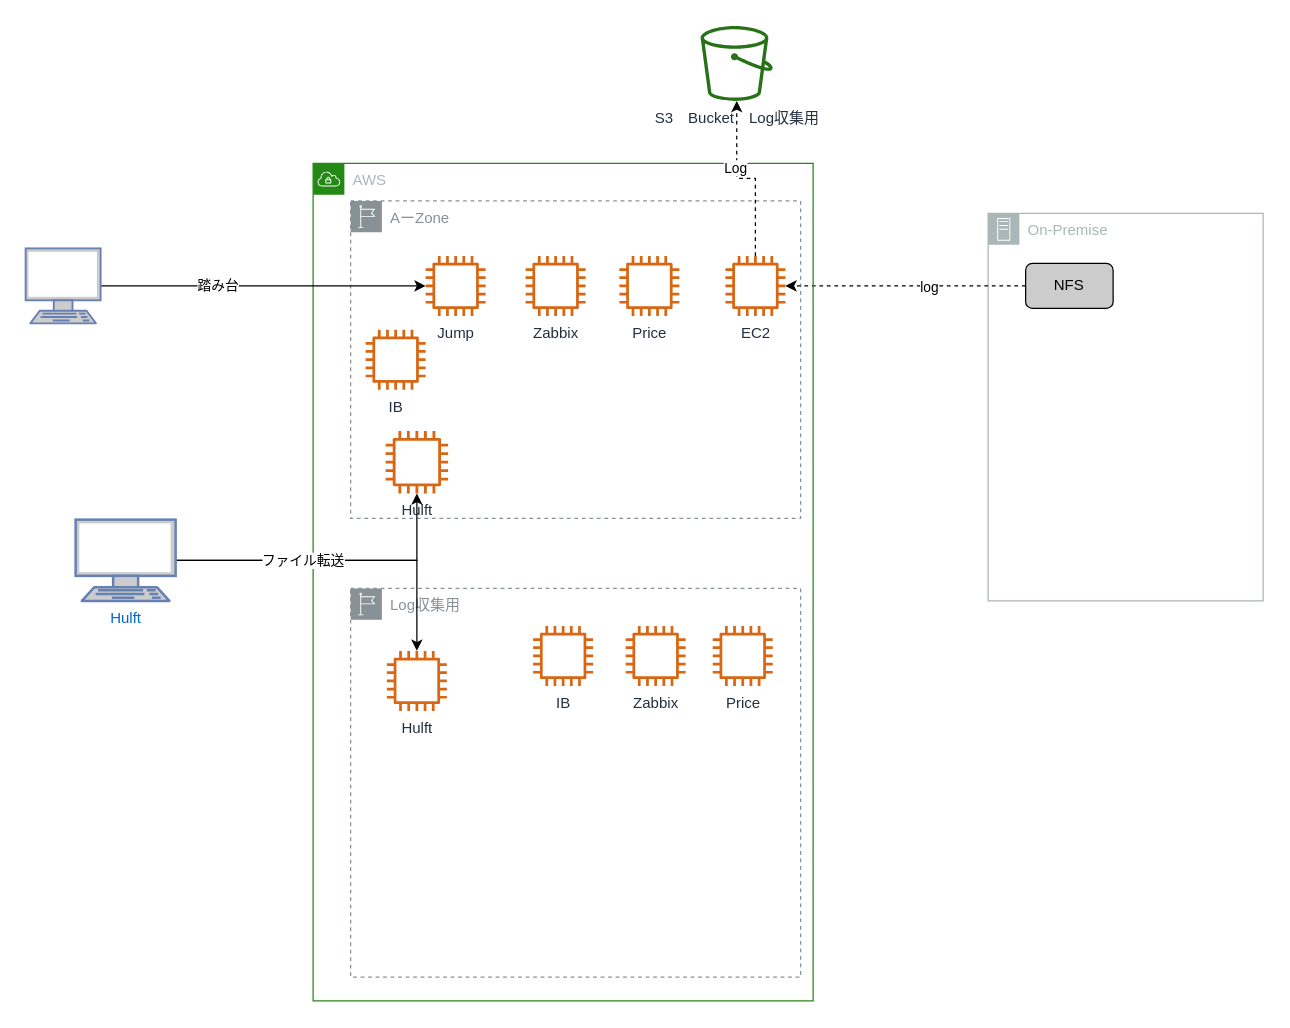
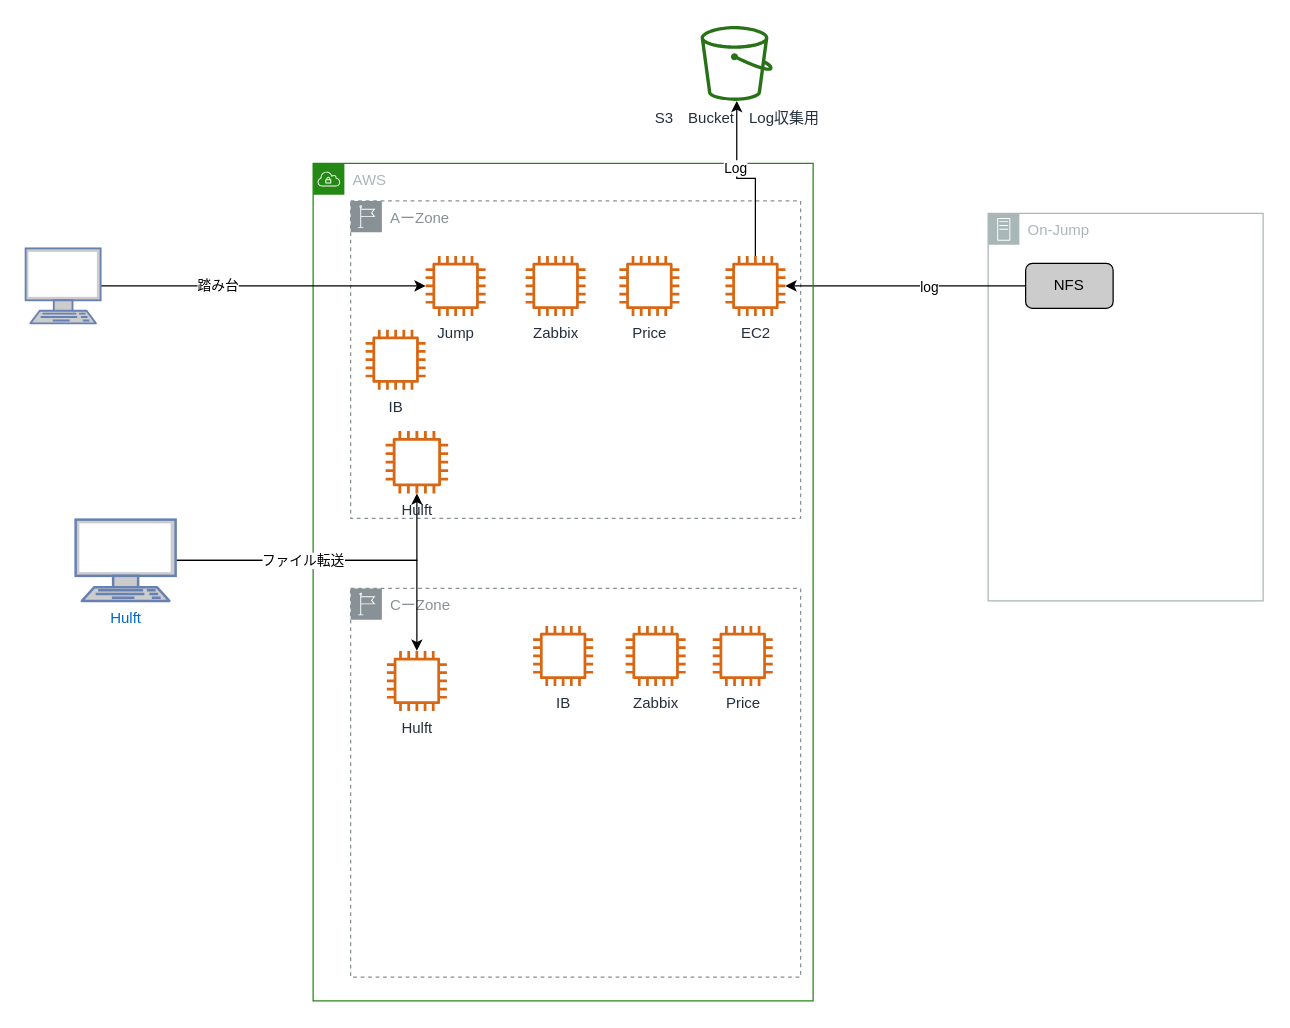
  <mxCell id="0" />
  <mxCell id="1" parent="0" />
- <mxCell id="2" value="On-Premise" style="outlineConnect=0;gradientColor=none;html=1;whiteSpace=wrap;fontSize=12;fontStyle=0;shape=mxgraph.aws4.group;grIcon=mxgraph.aws4.group_on_premise;strokeColor=#AAB7B8;fillColor=none;verticalAlign=top;align=left;spacingLeft=30;fontColor=#AAB7B8;dashed=0;" vertex="1" parent="1"><mxGeometry x="790" y="170" width="220" height="310" as="geometry" /></mxCell>
+ <mxCell id="2" value="On-Jump" style="outlineConnect=0;gradientColor=none;html=1;whiteSpace=wrap;fontSize=12;fontStyle=0;shape=mxgraph.aws4.group;grIcon=mxgraph.aws4.group_on_premise;strokeColor=#AAB7B8;fillColor=none;verticalAlign=top;align=left;spacingLeft=30;fontColor=#AAB7B8;dashed=0;" vertex="1" parent="1"><mxGeometry x="790" y="170" width="220" height="310" as="geometry" /></mxCell>
  <mxCell id="3" value="AーZone" style="outlineConnect=0;gradientColor=none;html=1;whiteSpace=wrap;fontSize=12;fontStyle=0;shape=mxgraph.aws4.group;grIcon=mxgraph.aws4.group_region;strokeColor=#879196;fillColor=none;verticalAlign=top;align=left;spacingLeft=30;fontColor=#879196;dashed=1;" vertex="1" parent="1"><mxGeometry x="280" y="160" width="360" height="254" as="geometry" /></mxCell>
- <mxCell id="4" value="Log収集用" style="outlineConnect=0;gradientColor=none;html=1;whiteSpace=wrap;fontSize=12;fontStyle=0;shape=mxgraph.aws4.group;grIcon=mxgraph.aws4.group_region;strokeColor=#879196;fillColor=none;verticalAlign=top;align=left;spacingLeft=30;fontColor=#879196;dashed=1;" vertex="1" parent="1"><mxGeometry x="280" y="470" width="360" height="311" as="geometry" /></mxCell>
- <mxCell id="5" style="edgeStyle=orthogonalEdgeStyle;rounded=0;orthogonalLoop=1;jettySize=auto;html=1;dashed=1;" edge="1" parent="1" source="7" target="12"><mxGeometry relative="1" as="geometry" /></mxCell>
+ <mxCell id="4" value="CーZone" style="outlineConnect=0;gradientColor=none;html=1;whiteSpace=wrap;fontSize=12;fontStyle=0;shape=mxgraph.aws4.group;grIcon=mxgraph.aws4.group_region;strokeColor=#879196;fillColor=none;verticalAlign=top;align=left;spacingLeft=30;fontColor=#879196;dashed=1;" vertex="1" parent="1"><mxGeometry x="280" y="470" width="360" height="311" as="geometry" /></mxCell>
+ <mxCell id="5" style="edgeStyle=orthogonalEdgeStyle;rounded=0;orthogonalLoop=1;jettySize=auto;html=1;" edge="1" parent="1" source="7" target="12"><mxGeometry relative="1" as="geometry" /></mxCell>
  <mxCell id="6" value="log" style="edgeLabel;html=1;align=center;verticalAlign=middle;resizable=0;points=[];" vertex="1" connectable="0" parent="5"><mxGeometry x="-0.189" relative="1" as="geometry"><mxPoint as="offset" /></mxGeometry></mxCell>
  <mxCell id="7" value="NFS" style="rounded=1;whiteSpace=wrap;html=1;fillColor=#cccccc;" vertex="1" parent="1"><mxGeometry x="820" y="210" width="70" height="36" as="geometry" /></mxCell>
  <mxCell id="8" value="S3　Bucket　Log収集用" style="outlineConnect=0;fontColor=#232F3E;gradientColor=none;fillColor=#277116;strokeColor=none;dashed=0;verticalLabelPosition=bottom;verticalAlign=top;align=center;html=1;fontSize=12;fontStyle=0;aspect=fixed;pointerEvents=1;shape=mxgraph.aws4.bucket;" vertex="1" parent="1"><mxGeometry x="560" y="20" width="57.69" height="60" as="geometry" /></mxCell>
  <mxCell id="9" value="AWS" style="points=[[0,0],[0.25,0],[0.5,0],[0.75,0],[1,0],[1,0.25],[1,0.5],[1,0.75],[1,1],[0.75,1],[0.5,1],[0.25,1],[0,1],[0,0.75],[0,0.5],[0,0.25]];outlineConnect=0;gradientColor=none;html=1;whiteSpace=wrap;fontSize=12;fontStyle=0;shape=mxgraph.aws4.group;grIcon=mxgraph.aws4.group_vpc;strokeColor=#248814;fillColor=none;verticalAlign=top;align=left;spacingLeft=30;fontColor=#AAB7B8;dashed=0;" vertex="1" parent="1"><mxGeometry x="250" y="130" width="400" height="670" as="geometry" /></mxCell>
- <mxCell id="10" style="edgeStyle=orthogonalEdgeStyle;rounded=0;orthogonalLoop=1;jettySize=auto;html=1;dashed=1;" edge="1" parent="1" source="12" target="8"><mxGeometry relative="1" as="geometry" /></mxCell>
+ <mxCell id="10" style="edgeStyle=orthogonalEdgeStyle;rounded=0;orthogonalLoop=1;jettySize=auto;html=1;" edge="1" parent="1" source="12" target="8"><mxGeometry relative="1" as="geometry" /></mxCell>
  <mxCell id="11" value="Log" style="edgeLabel;html=1;align=center;verticalAlign=middle;resizable=0;points=[];" vertex="1" connectable="0" parent="10"><mxGeometry x="0.225" y="1" relative="1" as="geometry"><mxPoint as="offset" /></mxGeometry></mxCell>
  <mxCell id="12" value="EC2" style="outlineConnect=0;fontColor=#232F3E;gradientColor=none;fillColor=#D86613;strokeColor=none;dashed=0;verticalLabelPosition=bottom;verticalAlign=top;align=center;html=1;fontSize=12;fontStyle=0;aspect=fixed;pointerEvents=1;shape=mxgraph.aws4.instance2;" vertex="1" parent="1"><mxGeometry x="579.84" y="204" width="48" height="48" as="geometry" /></mxCell>
  <mxCell id="13" value="Price" style="outlineConnect=0;fontColor=#232F3E;gradientColor=none;fillColor=#D86613;strokeColor=none;dashed=0;verticalLabelPosition=bottom;verticalAlign=top;align=center;html=1;fontSize=12;fontStyle=0;aspect=fixed;pointerEvents=1;shape=mxgraph.aws4.instance2;" vertex="1" parent="1"><mxGeometry x="495" y="204" width="48" height="48" as="geometry" /></mxCell>
  <mxCell id="14" value="Price" style="outlineConnect=0;fontColor=#232F3E;gradientColor=none;fillColor=#D86613;strokeColor=none;dashed=0;verticalLabelPosition=bottom;verticalAlign=top;align=center;html=1;fontSize=12;fontStyle=0;aspect=fixed;pointerEvents=1;shape=mxgraph.aws4.instance2;" vertex="1" parent="1"><mxGeometry x="569.69" y="500" width="48" height="48" as="geometry" /></mxCell>
  <mxCell id="15" value="Hulft" style="outlineConnect=0;fontColor=#232F3E;gradientColor=none;fillColor=#D86613;strokeColor=none;dashed=0;verticalLabelPosition=bottom;verticalAlign=top;align=center;html=1;fontSize=12;fontStyle=0;aspect=fixed;pointerEvents=1;shape=mxgraph.aws4.instance2;" vertex="1" parent="1"><mxGeometry x="308" y="344" width="50" height="50" as="geometry" /></mxCell>
  <mxCell id="16" value="Hulft" style="outlineConnect=0;fontColor=#232F3E;gradientColor=none;fillColor=#D86613;strokeColor=none;dashed=0;verticalLabelPosition=bottom;verticalAlign=top;align=center;html=1;fontSize=12;fontStyle=0;aspect=fixed;pointerEvents=1;shape=mxgraph.aws4.instance2;" vertex="1" parent="1"><mxGeometry x="309" y="520" width="48" height="48" as="geometry" /></mxCell>
  <mxCell id="17" value="Jump" style="outlineConnect=0;fontColor=#232F3E;gradientColor=none;fillColor=#D86613;strokeColor=none;dashed=0;verticalLabelPosition=bottom;verticalAlign=top;align=center;html=1;fontSize=12;fontStyle=0;aspect=fixed;pointerEvents=1;shape=mxgraph.aws4.instance2;" vertex="1" parent="1"><mxGeometry x="340" y="204" width="48" height="48" as="geometry" /></mxCell>
  <mxCell id="18" value="Zabbix" style="outlineConnect=0;fontColor=#232F3E;gradientColor=none;fillColor=#D86613;strokeColor=none;dashed=0;verticalLabelPosition=bottom;verticalAlign=top;align=center;html=1;fontSize=12;fontStyle=0;aspect=fixed;pointerEvents=1;shape=mxgraph.aws4.instance2;" vertex="1" parent="1"><mxGeometry x="420" y="204" width="48" height="48" as="geometry" /></mxCell>
  <mxCell id="19" value="Zabbix" style="outlineConnect=0;fontColor=#232F3E;gradientColor=none;fillColor=#D86613;strokeColor=none;dashed=0;verticalLabelPosition=bottom;verticalAlign=top;align=center;html=1;fontSize=12;fontStyle=0;aspect=fixed;pointerEvents=1;shape=mxgraph.aws4.instance2;" vertex="1" parent="1"><mxGeometry x="500" y="500" width="48" height="48" as="geometry" /></mxCell>
  <mxCell id="20" value="IB" style="outlineConnect=0;fontColor=#232F3E;gradientColor=none;fillColor=#D86613;strokeColor=none;dashed=0;verticalLabelPosition=bottom;verticalAlign=top;align=center;html=1;fontSize=12;fontStyle=0;aspect=fixed;pointerEvents=1;shape=mxgraph.aws4.instance2;" vertex="1" parent="1"><mxGeometry x="292" y="263" width="48" height="48" as="geometry" /></mxCell>
  <mxCell id="21" value="IB" style="outlineConnect=0;fontColor=#232F3E;gradientColor=none;fillColor=#D86613;strokeColor=none;dashed=0;verticalLabelPosition=bottom;verticalAlign=top;align=center;html=1;fontSize=12;fontStyle=0;aspect=fixed;pointerEvents=1;shape=mxgraph.aws4.instance2;" vertex="1" parent="1"><mxGeometry x="426" y="500" width="48" height="48" as="geometry" /></mxCell>
  <mxCell id="22" style="edgeStyle=orthogonalEdgeStyle;rounded=0;orthogonalLoop=1;jettySize=auto;html=1;" edge="1" parent="1" source="24" target="17"><mxGeometry relative="1" as="geometry" /></mxCell>
  <mxCell id="23" value="踏み台" style="edgeLabel;html=1;align=center;verticalAlign=middle;resizable=0;points=[];" vertex="1" connectable="0" parent="22"><mxGeometry x="-0.282" y="1" relative="1" as="geometry"><mxPoint as="offset" /></mxGeometry></mxCell>
  <mxCell id="24" value="" style="fontColor=#0066CC;verticalAlign=top;verticalLabelPosition=bottom;labelPosition=center;align=center;html=1;outlineConnect=0;fillColor=#CCCCCC;strokeColor=#6881B3;gradientColor=none;gradientDirection=north;strokeWidth=2;shape=mxgraph.networks.terminal;" vertex="1" parent="1"><mxGeometry x="20" y="198" width="60" height="60" as="geometry" /></mxCell>
  <mxCell id="25" style="edgeStyle=orthogonalEdgeStyle;rounded=0;orthogonalLoop=1;jettySize=auto;html=1;" edge="1" parent="1" source="28" target="15"><mxGeometry relative="1" as="geometry" /></mxCell>
  <mxCell id="26" style="edgeStyle=orthogonalEdgeStyle;rounded=0;orthogonalLoop=1;jettySize=auto;html=1;" edge="1" parent="1" source="28" target="16"><mxGeometry relative="1" as="geometry" /></mxCell>
  <mxCell id="27" value="ファイル転送" style="edgeLabel;html=1;align=center;verticalAlign=middle;resizable=0;points=[];" vertex="1" connectable="0" parent="26"><mxGeometry x="-0.242" y="1" relative="1" as="geometry"><mxPoint y="1" as="offset" /></mxGeometry></mxCell>
  <mxCell id="28" value="Hulft&lt;br&gt;" style="fontColor=#0066CC;verticalAlign=top;verticalLabelPosition=bottom;labelPosition=center;align=center;html=1;outlineConnect=0;fillColor=#CCCCCC;strokeColor=#6881B3;gradientColor=none;gradientDirection=north;strokeWidth=2;shape=mxgraph.networks.terminal;" vertex="1" parent="1"><mxGeometry x="60" y="415" width="80" height="65" as="geometry" /></mxCell>
